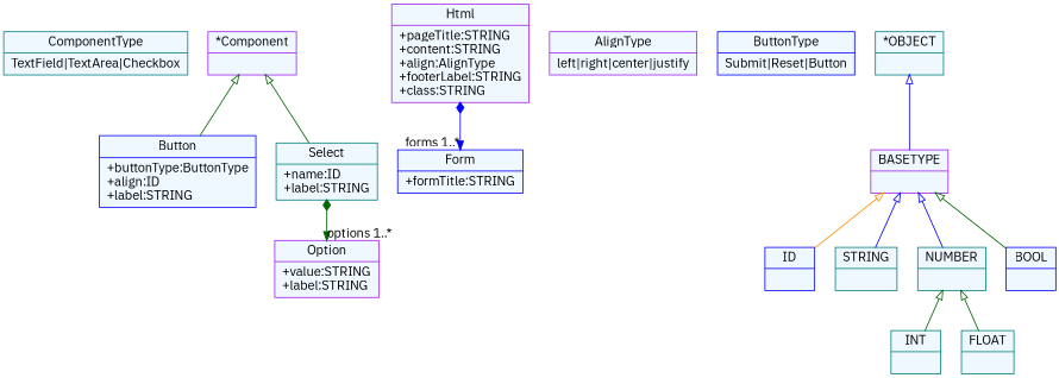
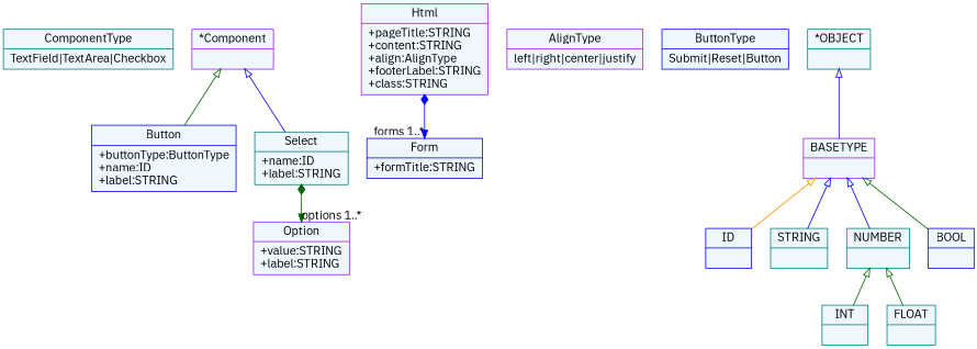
  digraph {
    fontname="IBM Plex Sans"
    fontsize=8
    nodesep=0.3
    node [color=teal fillcolor=aliceblue fontname="IBM Plex Sans" shape=record style=filled]
    edge [arrowtail=empty color=blue dir=back fontname="IBM Plex Sans"]
    n1 [label="{ComponentType|TextField\|TextArea\|Checkbox}"]
-   n2 [color=blue label="{Button|+buttonType:ButtonType\l+align:ID\l+label:STRING\l}"]
+   n2 [color=blue label="{Button|+buttonType:ButtonType\l+name:ID\l+label:STRING\l}"]
    n3 [color=purple label="{Html|+pageTitle:STRING\l+content:STRING\l+align:AlignType\l+footerLabel:STRING\l+class:STRING\l}"]
    n4 [color=blue label="{Form|+formTitle:STRING\l}"]
    n5 [color=purple label="{*Component|}"]
    n6 [label="{Select|+name:ID\l+label:STRING\l}"]
    n7 [color=purple label="{Option|+value:STRING\l+label:STRING\l}"]
    n8 [color=purple label="{AlignType|left\|right\|center\|justify}"]
    n9 [color=blue label="{ButtonType|Submit\|Reset\|Button}"]
    n10 [color=blue label="{ID|}"]
    n11 [label="{STRING|}"]
    n12 [label="{INT|}"]
    n13 [color=purple label="{BASETYPE|}"]
    n14 [label="{NUMBER|}"]
    n15 [color=blue label="{BOOL|}"]
    n16 [label="{FLOAT|}"]
    n17 [label="{*OBJECT|}"]
    n3 -> n4 [arrowtail=diamond dir=both headlabel="forms 1..*"]
    n5 -> n2 [color=darkgreen]
-   n5 -> n6 [color=darkgreen]
+   n5 -> n6
    n6 -> n7 [arrowtail=diamond color=darkgreen dir=both headlabel="options 1..*"]
    n13 -> n10 [color=darkorange]
    n13 -> n11
    n13 -> n14
    n13 -> n15 [color=darkgreen]
    n14 -> n12 [color=darkgreen]
    n14 -> n16 [color=darkgreen]
    n17 -> n13
  }
